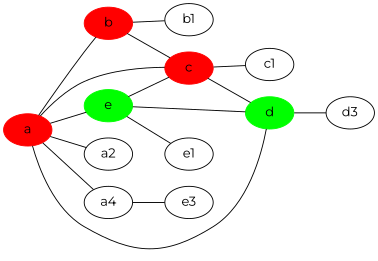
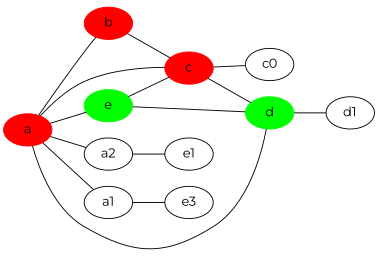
  graph {
    fontname=Montserrat
    rankdir=LR
    node [fontname=Montserrat]
    edge [fontname=Montserrat]
    a [color=red style=filled]
    b [color=red style=filled]
    e [color=green style=filled]
-   a1 [label=a4]
+   a1
    a2
    c [color=red style=filled]
-   b1
    d [color=green style=filled]
    e1
    e3
-   c1
-   d1 [label=d3]
+   c1 [label=c0]
+   d1
    a -- b
    a -- e
    a -- a1
    a -- a2
    b -- c
-   b -- b1
    e -- c
    e -- d
-   e -- e1
+   a2 -- e1
    a1 -- e3
    c -- a
    c -- d
    c -- c1
    d -- a
    d -- d1
  }
